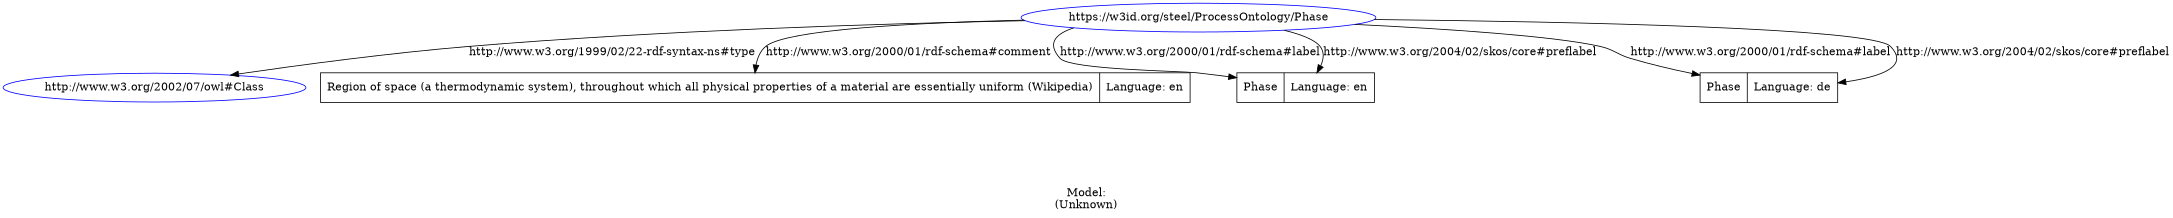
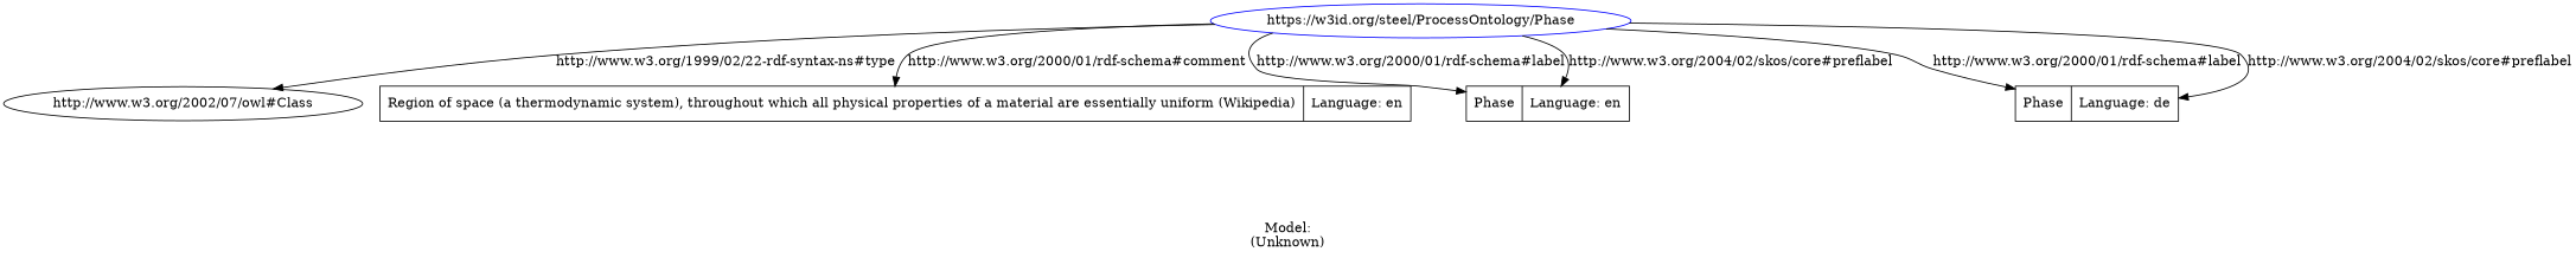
  digraph {
    label="\n\nModel:\n(Unknown)"
    rankdir=TB
    node [shape=record]
    n1 [color=blue label="https://w3id.org/steel/ProcessOntology/Phase" shape=ellipse]
-   n2 [color=blue label="http://www.w3.org/2002/07/owl#Class" shape=ellipse]
+   n2 [color=black label="http://www.w3.org/2002/07/owl#Class" shape=ellipse]
    n3 [label="Region of space (a thermodynamic system), throughout which all physical properties of a material are essentially uniform (Wikipedia)|Language: en"]
    n4 [label="Phase|Language: en"]
    n5 [label="Phase|Language: de"]
    n1 -> n2 [label="http://www.w3.org/1999/02/22-rdf-syntax-ns#type"]
    n1 -> n3 [label="http://www.w3.org/2000/01/rdf-schema#comment"]
    n1 -> n4 [label="http://www.w3.org/2000/01/rdf-schema#label"]
    n1 -> n4 [label="http://www.w3.org/2004/02/skos/core#preflabel"]
    n1 -> n5 [label="http://www.w3.org/2000/01/rdf-schema#label"]
    n1 -> n5 [label="http://www.w3.org/2004/02/skos/core#preflabel"]
  }
